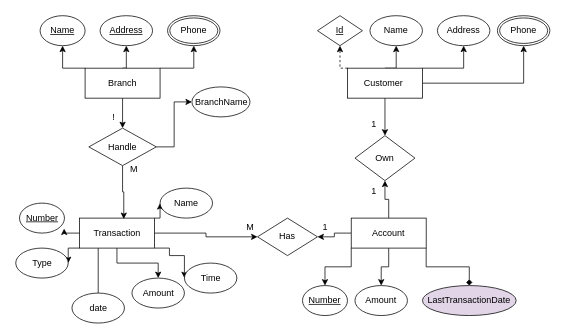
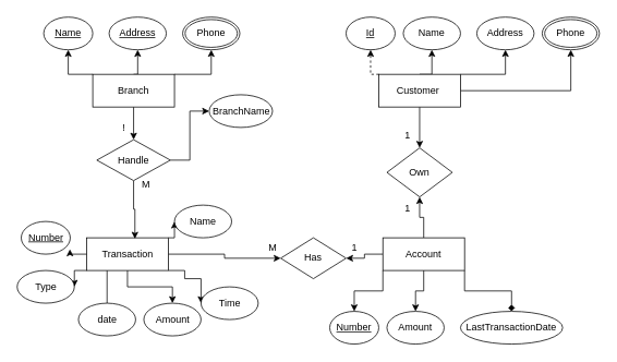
  <mxCell id="0" />
  <mxCell id="1" parent="0" />
  <mxCell id="2" style="edgeStyle=orthogonalEdgeStyle;rounded=0;orthogonalLoop=1;jettySize=auto;html=1;exitX=0;exitY=1;exitDx=0;exitDy=0;entryX=0.5;entryY=0;entryDx=0;entryDy=0;" edge="1" parent="1" source="7" target="33"><mxGeometry relative="1" as="geometry" /></mxCell>
  <mxCell id="3" value="" style="edgeStyle=orthogonalEdgeStyle;rounded=0;orthogonalLoop=1;jettySize=auto;html=1;" edge="1" parent="1" source="7" target="35"><mxGeometry relative="1" as="geometry" /></mxCell>
  <mxCell id="4" style="edgeStyle=orthogonalEdgeStyle;rounded=0;orthogonalLoop=1;jettySize=auto;html=1;exitX=1;exitY=1;exitDx=0;exitDy=0;entryX=0.5;entryY=0;entryDx=0;entryDy=0;endArrow=diamond;" edge="1" parent="1" source="7" target="34"><mxGeometry relative="1" as="geometry" /></mxCell>
  <mxCell id="5" style="edgeStyle=orthogonalEdgeStyle;rounded=0;orthogonalLoop=1;jettySize=auto;html=1;exitX=0.5;exitY=0;exitDx=0;exitDy=0;entryX=0.5;entryY=1;entryDx=0;entryDy=0;" edge="1" parent="1" source="7" target="43"><mxGeometry relative="1" as="geometry" /></mxCell>
  <mxCell id="6" style="edgeStyle=orthogonalEdgeStyle;rounded=0;orthogonalLoop=1;jettySize=auto;html=1;exitX=0;exitY=0.5;exitDx=0;exitDy=0;entryX=1;entryY=0.5;entryDx=0;entryDy=0;" edge="1" parent="1" source="7" target="51"><mxGeometry relative="1" as="geometry" /></mxCell>
  <mxCell id="7" value="Account" style="whiteSpace=wrap;html=1;align=center;" vertex="1" parent="1"><mxGeometry x="468" y="290" width="100" height="40" as="geometry" /></mxCell>
  <mxCell id="8" style="edgeStyle=orthogonalEdgeStyle;rounded=0;orthogonalLoop=1;jettySize=auto;html=1;exitX=0;exitY=1;exitDx=0;exitDy=0;entryX=1;entryY=0.5;entryDx=0;entryDy=0;" edge="1" parent="1" source="14" target="37"><mxGeometry relative="1" as="geometry" /></mxCell>
  <mxCell id="9" style="edgeStyle=orthogonalEdgeStyle;rounded=0;orthogonalLoop=1;jettySize=auto;html=1;exitX=0.25;exitY=1;exitDx=0;exitDy=0;entryX=0.5;entryY=0;entryDx=0;entryDy=0;endArrow=none;" edge="1" parent="1" source="14" target="38"><mxGeometry relative="1" as="geometry" /></mxCell>
  <mxCell id="10" style="edgeStyle=orthogonalEdgeStyle;rounded=0;orthogonalLoop=1;jettySize=auto;html=1;exitX=0.5;exitY=1;exitDx=0;exitDy=0;" edge="1" parent="1" source="14" target="41"><mxGeometry relative="1" as="geometry" /></mxCell>
  <mxCell id="11" style="edgeStyle=orthogonalEdgeStyle;rounded=0;orthogonalLoop=1;jettySize=auto;html=1;exitX=1;exitY=1;exitDx=0;exitDy=0;entryX=0;entryY=0.5;entryDx=0;entryDy=0;" edge="1" parent="1" source="14" target="40"><mxGeometry relative="1" as="geometry"><Array as="points"><mxPoint x="225.5" y="330" /><mxPoint x="225.5" y="340" /></Array></mxGeometry></mxCell>
  <mxCell id="12" style="edgeStyle=orthogonalEdgeStyle;rounded=0;orthogonalLoop=1;jettySize=auto;html=1;exitX=1;exitY=0;exitDx=0;exitDy=0;entryX=0;entryY=0.5;entryDx=0;entryDy=0;" edge="1" parent="1" source="14" target="39"><mxGeometry relative="1" as="geometry" /></mxCell>
  <mxCell id="13" style="edgeStyle=orthogonalEdgeStyle;rounded=0;orthogonalLoop=1;jettySize=auto;html=1;exitX=1;exitY=0.5;exitDx=0;exitDy=0;entryX=0;entryY=0.5;entryDx=0;entryDy=0;" edge="1" parent="1" source="14" target="51"><mxGeometry relative="1" as="geometry" /></mxCell>
  <mxCell id="14" value="Transaction" style="whiteSpace=wrap;html=1;align=center;" vertex="1" parent="1"><mxGeometry x="105.5" y="290" width="100" height="40" as="geometry" /></mxCell>
  <mxCell id="15" style="edgeStyle=orthogonalEdgeStyle;rounded=0;orthogonalLoop=1;jettySize=auto;html=1;exitX=1;exitY=0;exitDx=0;exitDy=0;entryX=0.5;entryY=1;entryDx=0;entryDy=0;" edge="1" parent="1" source="19" target="28"><mxGeometry relative="1" as="geometry"><Array as="points"><mxPoint x="258" y="90" /></Array></mxGeometry></mxCell>
  <mxCell id="16" style="edgeStyle=orthogonalEdgeStyle;rounded=0;orthogonalLoop=1;jettySize=auto;html=1;exitX=0.5;exitY=0;exitDx=0;exitDy=0;entryX=0.5;entryY=1;entryDx=0;entryDy=0;" edge="1" parent="1" source="19" target="26"><mxGeometry relative="1" as="geometry" /></mxCell>
  <mxCell id="17" style="edgeStyle=orthogonalEdgeStyle;rounded=0;orthogonalLoop=1;jettySize=auto;html=1;exitX=0;exitY=0;exitDx=0;exitDy=0;entryX=0.5;entryY=1;entryDx=0;entryDy=0;" edge="1" parent="1" source="19" target="27"><mxGeometry relative="1" as="geometry"><Array as="points"><mxPoint x="83" y="90" /></Array></mxGeometry></mxCell>
  <mxCell id="18" style="edgeStyle=orthogonalEdgeStyle;rounded=0;orthogonalLoop=1;jettySize=auto;html=1;exitX=0.5;exitY=1;exitDx=0;exitDy=0;entryX=0.5;entryY=0;entryDx=0;entryDy=0;" edge="1" parent="1" source="19" target="48"><mxGeometry relative="1" as="geometry" /></mxCell>
  <mxCell id="19" value="Branch" style="whiteSpace=wrap;html=1;align=center;" vertex="1" parent="1"><mxGeometry x="113" y="90" width="100" height="40" as="geometry" /></mxCell>
  <mxCell id="20" style="edgeStyle=orthogonalEdgeStyle;rounded=0;orthogonalLoop=1;jettySize=auto;html=1;exitX=0;exitY=0;exitDx=0;exitDy=0;entryX=0.5;entryY=1;entryDx=0;entryDy=0;dashed=1;" edge="1" parent="1" source="25" target="29"><mxGeometry relative="1" as="geometry" /></mxCell>
  <mxCell id="21" style="edgeStyle=orthogonalEdgeStyle;rounded=0;orthogonalLoop=1;jettySize=auto;html=1;exitX=0.5;exitY=0;exitDx=0;exitDy=0;entryX=0.5;entryY=1;entryDx=0;entryDy=0;" edge="1" parent="1" source="25" target="32"><mxGeometry relative="1" as="geometry" /></mxCell>
  <mxCell id="22" style="edgeStyle=orthogonalEdgeStyle;rounded=0;orthogonalLoop=1;jettySize=auto;html=1;exitX=1;exitY=0;exitDx=0;exitDy=0;entryX=0.5;entryY=1;entryDx=0;entryDy=0;" edge="1" parent="1" source="25" target="31"><mxGeometry relative="1" as="geometry"><Array as="points"><mxPoint x="618" y="90" /></Array></mxGeometry></mxCell>
  <mxCell id="23" style="edgeStyle=orthogonalEdgeStyle;rounded=0;orthogonalLoop=1;jettySize=auto;html=1;exitX=1;exitY=0.5;exitDx=0;exitDy=0;entryX=0.5;entryY=1;entryDx=0;entryDy=0;" edge="1" parent="1" source="25" target="30"><mxGeometry relative="1" as="geometry" /></mxCell>
  <mxCell id="24" style="edgeStyle=orthogonalEdgeStyle;rounded=0;orthogonalLoop=1;jettySize=auto;html=1;exitX=0.5;exitY=1;exitDx=0;exitDy=0;" edge="1" parent="1" source="25" target="43"><mxGeometry relative="1" as="geometry" /></mxCell>
  <mxCell id="25" value="Customer&amp;nbsp;" style="whiteSpace=wrap;html=1;align=center;" vertex="1" parent="1"><mxGeometry x="463" y="90" width="100" height="40" as="geometry" /></mxCell>
  <mxCell id="26" value="Address" style="ellipse;whiteSpace=wrap;html=1;align=center;fontStyle=4;" vertex="1" parent="1"><mxGeometry x="133" y="20" width="70" height="40" as="geometry" /></mxCell>
  <mxCell id="27" value="Name" style="ellipse;whiteSpace=wrap;html=1;align=center;fontStyle=4;" vertex="1" parent="1"><mxGeometry x="53" y="20" width="60" height="40" as="geometry" /></mxCell>
  <mxCell id="28" value="Phone" style="ellipse;shape=doubleEllipse;margin=3;whiteSpace=wrap;html=1;align=center;" vertex="1" parent="1"><mxGeometry x="223" y="20" width="70" height="40" as="geometry" /></mxCell>
- <mxCell id="29" value="Id" style="rhombus;whiteSpace=wrap;html=1;align=center;fontStyle=4;" vertex="1" parent="1"><mxGeometry x="423" y="20" width="60" height="40" as="geometry" /></mxCell>
+ <mxCell id="29" value="Id" style="ellipse;whiteSpace=wrap;html=1;align=center;fontStyle=4;" vertex="1" parent="1"><mxGeometry x="423" y="20" width="60" height="40" as="geometry" /></mxCell>
  <mxCell id="30" value="Phone" style="ellipse;shape=doubleEllipse;margin=3;whiteSpace=wrap;html=1;align=center;" vertex="1" parent="1"><mxGeometry x="663" y="20" width="70" height="40" as="geometry" /></mxCell>
  <mxCell id="31" value="Address" style="ellipse;whiteSpace=wrap;html=1;align=center;" vertex="1" parent="1"><mxGeometry x="583" y="20" width="70" height="40" as="geometry" /></mxCell>
  <mxCell id="32" value="Name" style="ellipse;whiteSpace=wrap;html=1;align=center;" vertex="1" parent="1"><mxGeometry x="493" y="20" width="70" height="40" as="geometry" /></mxCell>
  <mxCell id="33" value="Number" style="ellipse;whiteSpace=wrap;html=1;align=center;fontStyle=4;" vertex="1" parent="1"><mxGeometry x="403" y="380" width="60" height="40" as="geometry" /></mxCell>
- <mxCell id="34" value="LastTransactionDate" style="ellipse;whiteSpace=wrap;html=1;align=center;fillColor=#e1d5e7;" vertex="1" parent="1"><mxGeometry x="563" y="380" width="125" height="40" as="geometry" /></mxCell>
+ <mxCell id="34" value="LastTransactionDate" style="ellipse;whiteSpace=wrap;html=1;align=center;" vertex="1" parent="1"><mxGeometry x="563" y="380" width="125" height="40" as="geometry" /></mxCell>
  <mxCell id="35" value="Amount" style="ellipse;whiteSpace=wrap;html=1;align=center;" vertex="1" parent="1"><mxGeometry x="473" y="380" width="70" height="40" as="geometry" /></mxCell>
  <mxCell id="36" value="Number" style="ellipse;whiteSpace=wrap;html=1;align=center;fontStyle=4;" vertex="1" parent="1"><mxGeometry x="25.5" y="270" width="60" height="40" as="geometry" /></mxCell>
  <mxCell id="37" value="Type" style="ellipse;whiteSpace=wrap;html=1;align=center;" vertex="1" parent="1"><mxGeometry x="20.5" y="330" width="70" height="40" as="geometry" /></mxCell>
- <mxCell id="38" value="date" style="ellipse;whiteSpace=wrap;html=1;align=center;" vertex="1" parent="1"><mxGeometry x="95.5" y="390" width="70" height="40" as="geometry" /></mxCell>
+ <mxCell id="38" value="date" style="ellipse;whiteSpace=wrap;html=1;align=center;" vertex="1" parent="1"><mxGeometry x="95.5" y="370" width="70" height="40" as="geometry" /></mxCell>
  <mxCell id="39" value="Name" style="ellipse;whiteSpace=wrap;html=1;align=center;" vertex="1" parent="1"><mxGeometry x="213" y="250" width="70" height="40" as="geometry" /></mxCell>
  <mxCell id="40" value="Time" style="ellipse;whiteSpace=wrap;html=1;align=center;" vertex="1" parent="1"><mxGeometry x="245.5" y="350" width="70" height="40" as="geometry" /></mxCell>
  <mxCell id="41" value="Amount" style="ellipse;whiteSpace=wrap;html=1;align=center;" vertex="1" parent="1"><mxGeometry x="175.5" y="370" width="70" height="40" as="geometry" /></mxCell>
  <mxCell id="42" style="edgeStyle=orthogonalEdgeStyle;rounded=0;orthogonalLoop=1;jettySize=auto;html=1;exitX=0;exitY=0.5;exitDx=0;exitDy=0;entryX=0.993;entryY=0.85;entryDx=0;entryDy=0;entryPerimeter=0;" edge="1" parent="1" source="14" target="36"><mxGeometry relative="1" as="geometry" /></mxCell>
  <mxCell id="43" value="Own" style="shape=rhombus;perimeter=rhombusPerimeter;whiteSpace=wrap;html=1;align=center;" vertex="1" parent="1"><mxGeometry x="473" y="180" width="80" height="60" as="geometry" /></mxCell>
  <mxCell id="44" value="1" style="text;html=1;align=center;verticalAlign=middle;resizable=0;points=[];autosize=1;strokeColor=none;fillColor=none;" vertex="1" parent="1"><mxGeometry x="483" y="150" width="30" height="30" as="geometry" /></mxCell>
  <mxCell id="45" value="1" style="text;html=1;align=center;verticalAlign=middle;resizable=0;points=[];autosize=1;strokeColor=none;fillColor=none;" vertex="1" parent="1"><mxGeometry x="483" y="240" width="30" height="30" as="geometry" /></mxCell>
  <mxCell id="46" value="" style="edgeStyle=orthogonalEdgeStyle;rounded=0;orthogonalLoop=1;jettySize=auto;html=1;entryX=0.591;entryY=0.03;entryDx=0;entryDy=0;entryPerimeter=0;" edge="1" parent="1" source="48" target="14"><mxGeometry relative="1" as="geometry" /></mxCell>
  <mxCell id="47" style="edgeStyle=orthogonalEdgeStyle;rounded=0;orthogonalLoop=1;jettySize=auto;html=1;exitX=1;exitY=0.5;exitDx=0;exitDy=0;entryX=0;entryY=0.5;entryDx=0;entryDy=0;" edge="1" parent="1" source="48" target="54"><mxGeometry relative="1" as="geometry"><mxPoint x="243" y="195" as="targetPoint" /></mxGeometry></mxCell>
  <mxCell id="48" value="Handle" style="shape=rhombus;perimeter=rhombusPerimeter;whiteSpace=wrap;html=1;align=center;" vertex="1" parent="1"><mxGeometry x="118" y="170" width="90" height="50" as="geometry" /></mxCell>
  <mxCell id="49" value="M" style="text;html=1;align=center;verticalAlign=middle;resizable=0;points=[];autosize=1;strokeColor=none;fillColor=none;" vertex="1" parent="1"><mxGeometry x="163" y="210" width="30" height="30" as="geometry" /></mxCell>
  <mxCell id="50" value="!" style="text;html=1;align=center;verticalAlign=middle;resizable=0;points=[];autosize=1;strokeColor=none;fillColor=none;" vertex="1" parent="1"><mxGeometry x="135.5" y="140" width="30" height="30" as="geometry" /></mxCell>
  <mxCell id="51" value="Has" style="shape=rhombus;perimeter=rhombusPerimeter;whiteSpace=wrap;html=1;align=center;" vertex="1" parent="1"><mxGeometry x="343" y="290" width="80" height="50" as="geometry" /></mxCell>
  <mxCell id="52" value="1" style="text;html=1;align=center;verticalAlign=middle;resizable=0;points=[];autosize=1;strokeColor=none;fillColor=none;" vertex="1" parent="1"><mxGeometry x="418" y="288" width="30" height="30" as="geometry" /></mxCell>
  <mxCell id="53" value="M" style="text;html=1;align=center;verticalAlign=middle;resizable=0;points=[];autosize=1;strokeColor=none;fillColor=none;" vertex="1" parent="1"><mxGeometry x="318" y="288" width="30" height="30" as="geometry" /></mxCell>
  <mxCell id="54" value="BranchName" style="ellipse;whiteSpace=wrap;html=1;align=center;" vertex="1" parent="1"><mxGeometry x="255.5" y="115" width="77.5" height="40" as="geometry" /></mxCell>
